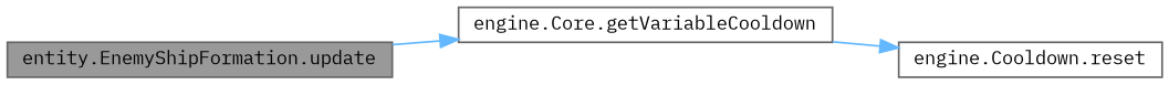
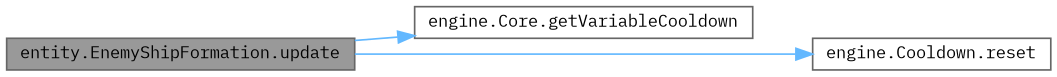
  digraph {
    fontname="IBM Plex Mono"
    rankdir=LR
    node [color=grey40 fillcolor=white fontname="IBM Plex Mono" fontsize=10 shape=box style=filled]
    edge [color=steelblue1 fontname="IBM Plex Mono" fontsize=10 labelfontname=Helvetica labelfontsize=10 style=solid]
    n1 [color=gray40 fillcolor=grey60 fontcolor=black height=0.2 label="entity.EnemyShipFormation.update" width=0.4]
    n2 [height=0.2 label="engine.Core.getVariableCooldown" width=0.4]
    n3 [height=0.2 label="engine.Cooldown.reset" width=0.4]
    n1 -> n2
-   n2 -> n3
+   n1 -> n3
  }
